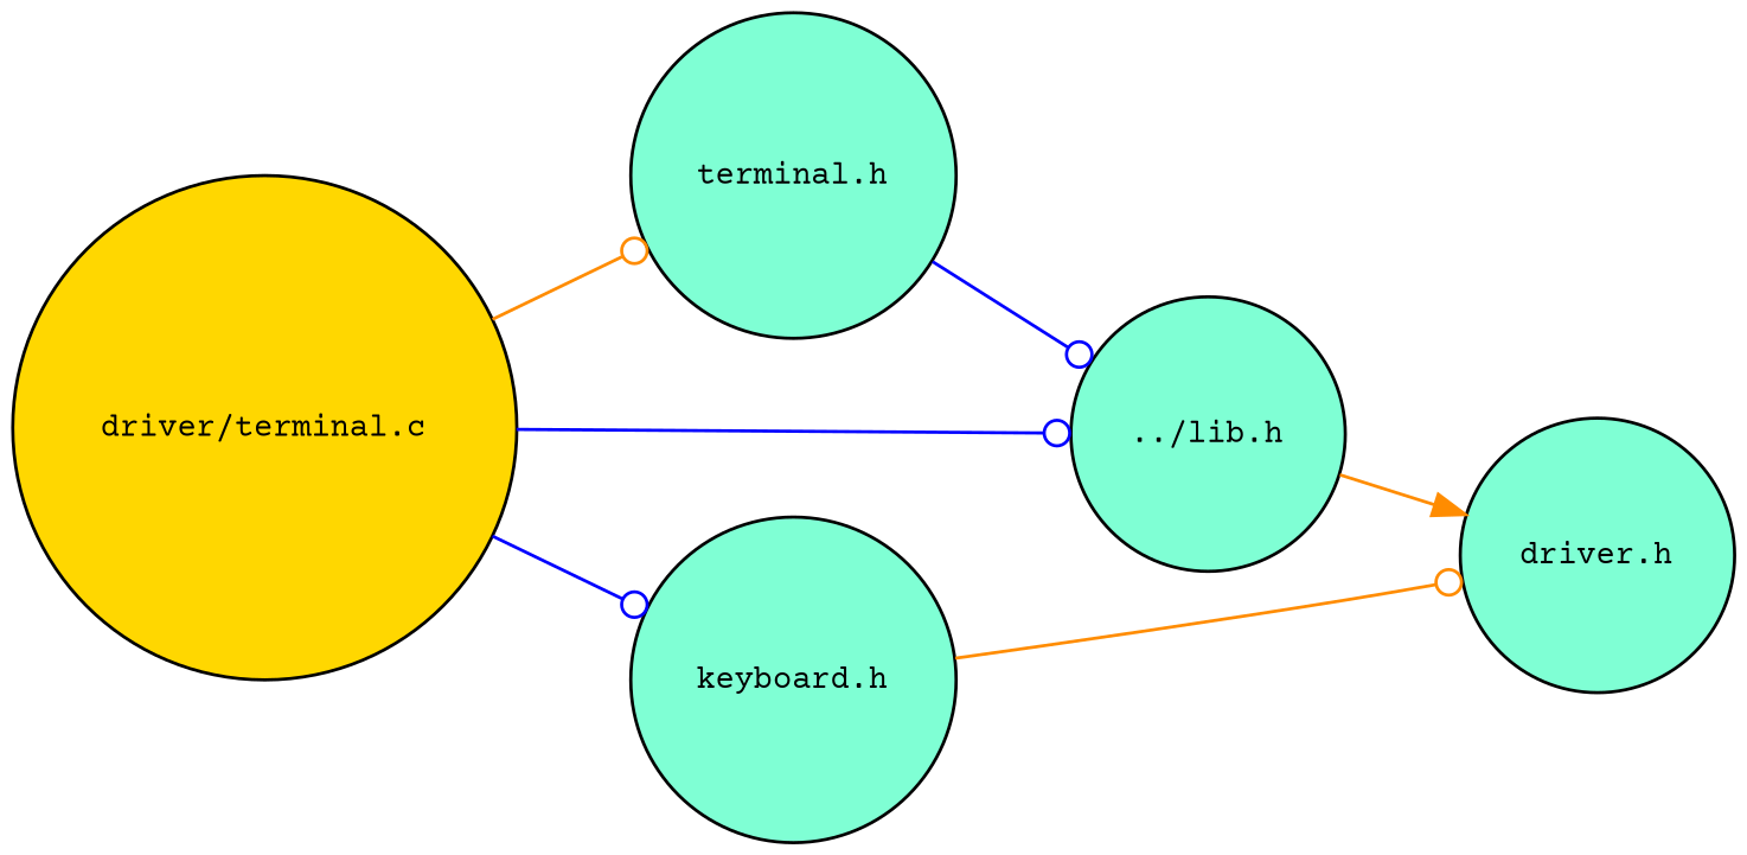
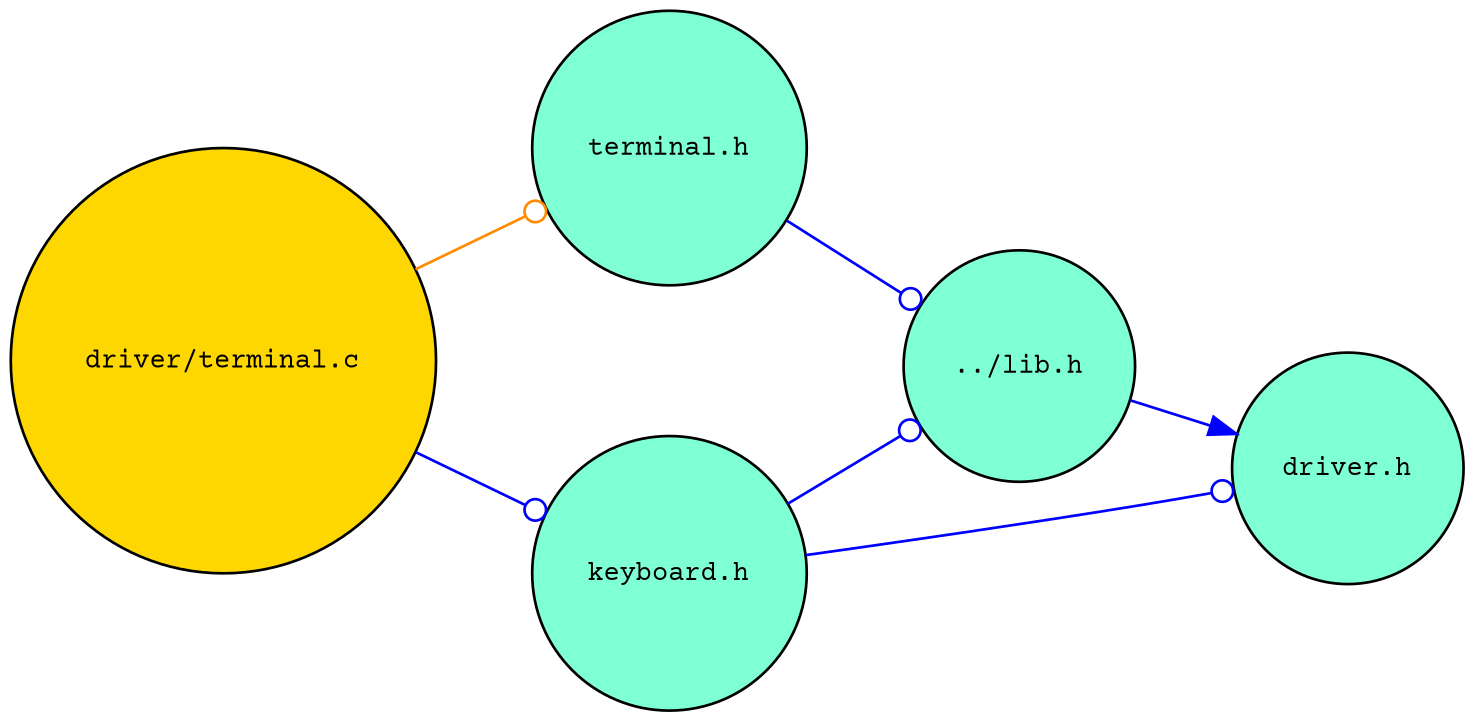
  digraph {
    fontname="Courier Prime"
    rankdir=LR
    node [color=black fillcolor=aquamarine fontname="Courier Prime" fontsize=10 shape=circle style=filled]
    edge [arrowhead=odot color=blue fontname="Courier Prime" fontsize=10 labelfontname=Helvetica labelfontsize=10 style=solid]
    n1 [fillcolor=gold fontcolor=black height=0.2 label="driver/terminal.c" width=0.4]
    n2 [height=0.2 label="terminal.h" width=0.4]
    n3 [height=0.2 label="../lib.h" width=0.4]
    n4 [height=0.2 label="keyboard.h" width=0.4]
    n5 [height=0.2 label="driver.h" width=0.4]
    n1 -> n2 [color=darkorange]
-   n1 -> n3
+   n4 -> n3
    n1 -> n4
    n2 -> n3
-   n3 -> n5 [arrowhead=normal color=darkorange]
-   n4 -> n5 [color=darkorange]
+   n3 -> n5 [arrowhead=normal]
+   n4 -> n5
  }
